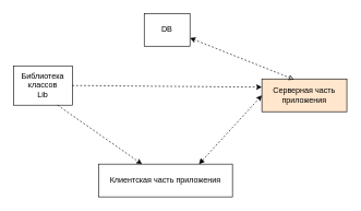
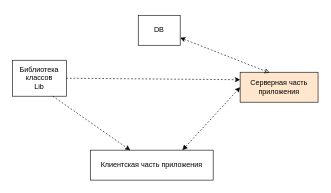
  <mxCell id="0" />
  <mxCell id="1" parent="0" />
  <mxCell id="2" value="Библиотека классов &lt;br&gt;Lib" style="rounded=0;whiteSpace=wrap;html=1;" vertex="1" parent="1"><mxGeometry x="20" y="100" width="90" height="60" as="geometry" /></mxCell>
- <mxCell id="3" value="DB" style="rounded=0;whiteSpace=wrap;html=1;" vertex="1" parent="1"><mxGeometry x="220" y="20" width="70" height="50" as="geometry" /></mxCell>
+ <mxCell id="3" value="DB" style="rounded=0;whiteSpace=wrap;html=1;" vertex="1" parent="1"><mxGeometry x="230" y="25" width="70" height="50" as="geometry" /></mxCell>
  <mxCell id="4" value="Клиентская часть приложения" style="rounded=0;whiteSpace=wrap;html=1;" vertex="1" parent="1"><mxGeometry x="150" y="250" width="205" height="50" as="geometry" /></mxCell>
  <mxCell id="5" value="Серверная часть приложения" style="rounded=0;whiteSpace=wrap;html=1;fillColor=#ffe6cc;" vertex="1" parent="1"><mxGeometry x="400" y="120" width="130" height="50" as="geometry" /></mxCell>
  <mxCell id="6" value="" style="endArrow=classic;html=1;rounded=0;exitX=0.75;exitY=0;exitDx=0;exitDy=0;entryX=0;entryY=0.5;entryDx=0;entryDy=0;dashed=1;startArrow=block;startFill=1;" edge="1" parent="1" source="4" target="5"><mxGeometry width="50" height="50" relative="1" as="geometry"><mxPoint x="120" y="220" as="sourcePoint" /><mxPoint x="170" y="170" as="targetPoint" /></mxGeometry></mxCell>
  <mxCell id="7" value="" style="endArrow=classic;html=1;rounded=0;exitX=0.75;exitY=1;exitDx=0;exitDy=0;dashed=1;" edge="1" parent="1" source="2" target="4"><mxGeometry width="50" height="50" relative="1" as="geometry"><mxPoint x="258" y="260" as="sourcePoint" /><mxPoint x="410" y="155" as="targetPoint" /></mxGeometry></mxCell>
  <mxCell id="8" value="" style="endArrow=classic;html=1;rounded=0;exitX=1;exitY=0.5;exitDx=0;exitDy=0;entryX=0;entryY=0.25;entryDx=0;entryDy=0;dashed=1;" edge="1" parent="1" source="2" target="5"><mxGeometry width="50" height="50" relative="1" as="geometry"><mxPoint x="268" y="270" as="sourcePoint" /><mxPoint x="420" y="165" as="targetPoint" /></mxGeometry></mxCell>
  <mxCell id="9" value="" style="endArrow=classic;html=1;rounded=0;exitX=0.379;exitY=0.016;exitDx=0;exitDy=0;entryX=1;entryY=0.75;entryDx=0;entryDy=0;dashed=1;exitPerimeter=0;startArrow=classic;startFill=0;" edge="1" parent="1" source="5" target="3"><mxGeometry width="50" height="50" relative="1" as="geometry"><mxPoint x="120" y="140" as="sourcePoint" /><mxPoint x="410" y="143" as="targetPoint" /></mxGeometry></mxCell>
